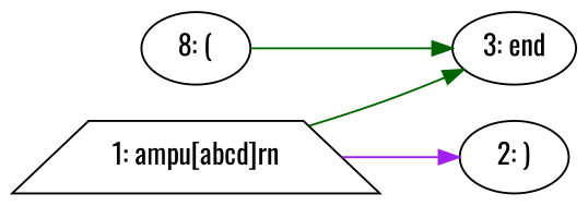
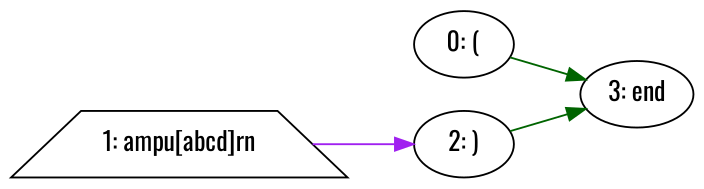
  digraph {
    fontname=Oswald
    rankdir=LR
    node [fontname=Oswald shape=ellipse]
    edge [color=darkgreen fontname=Oswald]
-   n1 [label="8: ("]
+   n1 [label="0: ("]
    n2 [label="3: end"]
    n3 [label="1: ampu[abcd]rn" shape=trapezium]
    n4 [label="2: )"]
    n1 -> n2
    n3 -> n4 [color=purple]
-   n3 -> n2
+   n4 -> n2
  }
